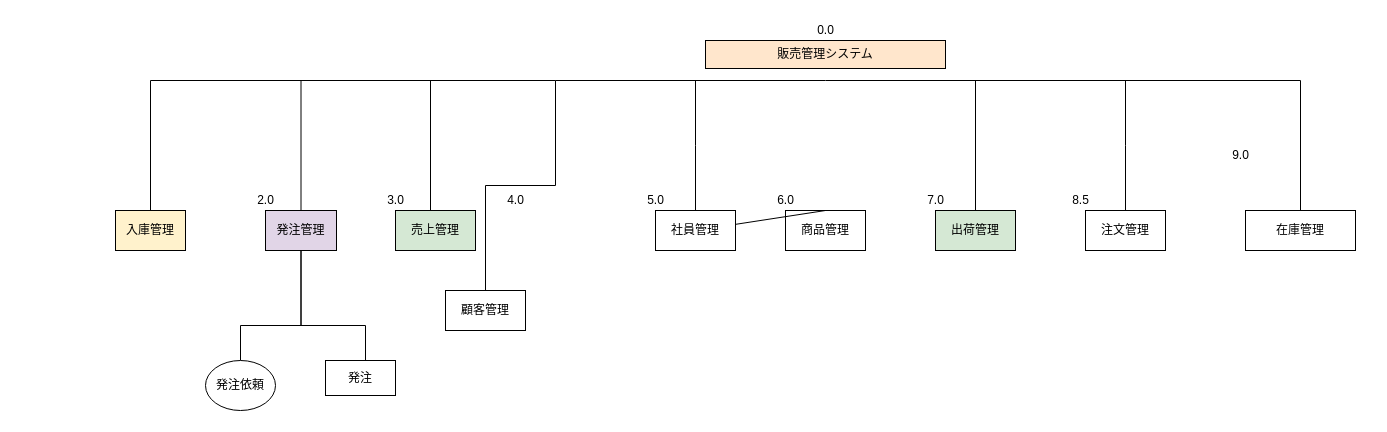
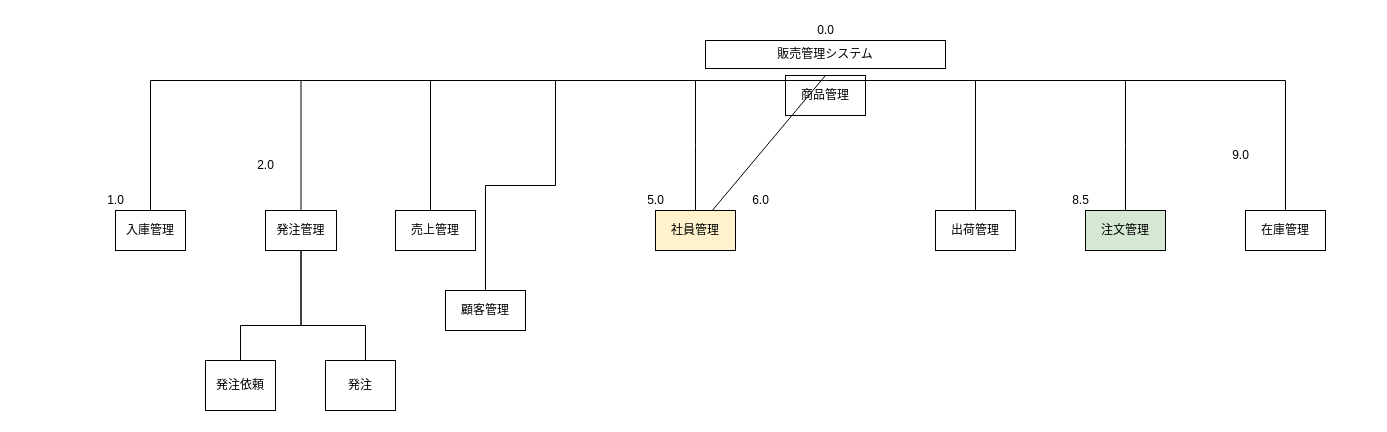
  <mxCell id="0" />
  <mxCell id="1" parent="0" />
- <mxCell id="2" value="商品管理" style="rounded=0;whiteSpace=wrap;html=1;" parent="1" vertex="1"><mxGeometry x="785" y="210" width="80" height="40" as="geometry" /></mxCell>
+ <mxCell id="2" value="商品管理" style="rounded=0;whiteSpace=wrap;html=1;" parent="1" vertex="1"><mxGeometry x="785" y="75" width="80" height="40" as="geometry" /></mxCell>
  <mxCell id="3" value="" style="endArrow=none;html=1;exitX=0.5;exitY=0;exitDx=0;exitDy=0;" parent="1" source="2" target="6" edge="1"><mxGeometry width="50" height="50" relative="1" as="geometry"><mxPoint x="775" y="210" as="sourcePoint" /><mxPoint x="825" y="70" as="targetPoint" /></mxGeometry></mxCell>
- <mxCell id="4" value="販売管理システム" style="rounded=0;whiteSpace=wrap;html=1;fillColor=#ffe6cc;" parent="1" vertex="1"><mxGeometry x="705" y="40" width="240" height="28" as="geometry" /></mxCell>
+ <mxCell id="4" value="販売管理システム" style="rounded=0;whiteSpace=wrap;html=1;" parent="1" vertex="1"><mxGeometry x="705" y="40" width="240" height="28" as="geometry" /></mxCell>
  <mxCell id="5" value="" style="endArrow=none;html=1;" parent="1" edge="1"><mxGeometry width="50" height="50" relative="1" as="geometry"><mxPoint x="975" y="210" as="sourcePoint" /><mxPoint x="975" y="80" as="targetPoint" /><Array as="points" /></mxGeometry></mxCell>
- <mxCell id="6" value="社員管理" style="whiteSpace=wrap;html=1;align=center;verticalAlign=middle;container=1;recursiveResize=0;treeFolding=1;treeMoving=1;rounded=0;" parent="1" vertex="1"><mxGeometry x="655" y="210" width="80" height="40" as="geometry" /></mxCell>
+ <mxCell id="6" value="社員管理" style="whiteSpace=wrap;html=1;align=center;verticalAlign=middle;container=1;recursiveResize=0;treeFolding=1;treeMoving=1;rounded=0;fillColor=#fff2cc;" parent="1" vertex="1"><mxGeometry x="655" y="210" width="80" height="40" as="geometry" /></mxCell>
  <mxCell id="7" value="" style="edgeStyle=elbowEdgeStyle;elbow=vertical;startArrow=none;endArrow=none;rounded=0;" parent="1" target="6" edge="1"><mxGeometry relative="1" as="geometry"><mxPoint x="695" y="80" as="sourcePoint" /></mxGeometry></mxCell>
- <mxCell id="8" value="出荷管理" style="rounded=0;whiteSpace=wrap;html=1;fillColor=#d5e8d4;" parent="1" vertex="1"><mxGeometry x="935" y="210" width="80" height="40" as="geometry" /></mxCell>
- <mxCell id="9" value="在庫管理" style="whiteSpace=wrap;html=1;align=center;verticalAlign=middle;container=1;recursiveResize=0;treeFolding=1;treeMoving=1;rounded=0;" parent="1" vertex="1"><mxGeometry x="1245" y="210" width="110" height="40" as="geometry" /></mxCell>
+ <mxCell id="8" value="出荷管理" style="rounded=0;whiteSpace=wrap;html=1;" parent="1" vertex="1"><mxGeometry x="935" y="210" width="80" height="40" as="geometry" /></mxCell>
+ <mxCell id="9" value="在庫管理" style="whiteSpace=wrap;html=1;align=center;verticalAlign=middle;container=1;recursiveResize=0;treeFolding=1;treeMoving=1;rounded=0;" parent="1" vertex="1"><mxGeometry x="1245" y="210" width="80" height="40" as="geometry" /></mxCell>
  <mxCell id="10" value="" style="edgeStyle=elbowEdgeStyle;elbow=vertical;startArrow=none;endArrow=none;rounded=0;entryX=0.5;entryY=0;entryDx=0;entryDy=0;" parent="1" target="9" edge="1"><mxGeometry relative="1" as="geometry"><mxPoint x="1095" y="80" as="sourcePoint" /><Array as="points"><mxPoint x="1245" y="80" /><mxPoint x="1365" y="80" /><mxPoint x="1145" y="80" /><mxPoint x="1255" y="80" /></Array></mxGeometry></mxCell>
  <mxCell id="11" value="顧客管理" style="whiteSpace=wrap;html=1;align=center;verticalAlign=middle;container=1;recursiveResize=0;treeFolding=1;treeMoving=1;rounded=0;" parent="1" vertex="1"><mxGeometry x="445" y="290" width="80" height="40" as="geometry" /></mxCell>
  <mxCell id="12" value="" style="edgeStyle=elbowEdgeStyle;elbow=vertical;startArrow=none;endArrow=none;rounded=0;" parent="1" target="11" edge="1"><mxGeometry relative="1" as="geometry"><mxPoint x="555" y="80" as="sourcePoint" /></mxGeometry></mxCell>
  <mxCell id="13" value="" style="endArrow=none;html=1;" parent="1" edge="1"><mxGeometry width="50" height="50" relative="1" as="geometry"><mxPoint x="555" y="80" as="sourcePoint" /><mxPoint x="825" y="80" as="targetPoint" /><Array as="points" /></mxGeometry></mxCell>
  <mxCell id="14" value="" style="endArrow=none;html=1;" parent="1" edge="1"><mxGeometry width="50" height="50" relative="1" as="geometry"><mxPoint x="825" y="80" as="sourcePoint" /><mxPoint x="1105" y="80" as="targetPoint" /></mxGeometry></mxCell>
- <mxCell id="15" value="注文管理" style="whiteSpace=wrap;html=1;align=center;verticalAlign=middle;container=1;recursiveResize=0;treeFolding=1;treeMoving=1;rounded=0;" parent="1" vertex="1"><mxGeometry x="1085" y="210" width="80" height="40" as="geometry" /></mxCell>
+ <mxCell id="15" value="注文管理" style="whiteSpace=wrap;html=1;align=center;verticalAlign=middle;container=1;recursiveResize=0;treeFolding=1;treeMoving=1;rounded=0;fillColor=#d5e8d4;" parent="1" vertex="1"><mxGeometry x="1085" y="210" width="80" height="40" as="geometry" /></mxCell>
  <mxCell id="16" value="" style="edgeStyle=elbowEdgeStyle;elbow=vertical;startArrow=none;endArrow=none;rounded=0;" parent="1" target="15" edge="1"><mxGeometry relative="1" as="geometry"><mxPoint x="1125" y="80" as="sourcePoint" /></mxGeometry></mxCell>
- <mxCell id="17" value="&lt;font style=&quot;vertical-align: inherit&quot;&gt;&lt;font style=&quot;vertical-align: inherit&quot;&gt;発注管理&lt;/font&gt;&lt;/font&gt;" style="whiteSpace=wrap;html=1;align=center;verticalAlign=middle;container=1;recursiveResize=0;treeFolding=1;treeMoving=1;fillColor=#e1d5e7;" parent="1" vertex="1"><mxGeometry x="265" y="210" width="71" height="40" as="geometry" /></mxCell>
+ <mxCell id="17" value="&lt;font style=&quot;vertical-align: inherit&quot;&gt;&lt;font style=&quot;vertical-align: inherit&quot;&gt;発注管理&lt;/font&gt;&lt;/font&gt;" style="whiteSpace=wrap;html=1;align=center;verticalAlign=middle;container=1;recursiveResize=0;treeFolding=1;treeMoving=1;" parent="1" vertex="1"><mxGeometry x="265" y="210" width="71" height="40" as="geometry" /></mxCell>
  <mxCell id="18" value="" style="edgeStyle=elbowEdgeStyle;elbow=vertical;startArrow=none;endArrow=none;rounded=0;" parent="1" target="17" edge="1"><mxGeometry relative="1" as="geometry"><mxPoint x="435" y="80" as="sourcePoint" /><Array as="points"><mxPoint x="261" y="80" /></Array></mxGeometry></mxCell>
  <mxCell id="19" value="" style="edgeStyle=elbowEdgeStyle;elbow=vertical;startArrow=none;endArrow=none;rounded=0;" parent="1" edge="1"><mxGeometry relative="1" as="geometry"><mxPoint x="555" y="80" as="sourcePoint" /><mxPoint x="430" y="210" as="targetPoint" /><Array as="points"><mxPoint x="430" y="80" /></Array></mxGeometry></mxCell>
- <mxCell id="20" value="入庫管理" style="whiteSpace=wrap;html=1;align=center;verticalAlign=middle;container=1;recursiveResize=0;treeFolding=1;treeMoving=1;fillColor=#fff2cc;" parent="1" vertex="1"><mxGeometry x="115" y="210" width="70" height="40" as="geometry" /></mxCell>
+ <mxCell id="20" value="入庫管理" style="whiteSpace=wrap;html=1;align=center;verticalAlign=middle;container=1;recursiveResize=0;treeFolding=1;treeMoving=1;" parent="1" vertex="1"><mxGeometry x="115" y="210" width="70" height="40" as="geometry" /></mxCell>
  <mxCell id="21" value="" style="edgeStyle=elbowEdgeStyle;elbow=vertical;startArrow=none;endArrow=none;rounded=0;" parent="1" target="20" edge="1"><mxGeometry relative="1" as="geometry"><mxPoint x="325" y="80" as="sourcePoint" /><Array as="points"><mxPoint x="295" y="80" /><mxPoint x="235" y="80" /><mxPoint x="20" y="80" /></Array></mxGeometry></mxCell>
  <mxCell id="22" value="" style="edgeStyle=orthogonalEdgeStyle;startArrow=none;endArrow=none;rounded=0;targetPortConstraint=eastwest;sourcePortConstraint=northsouth;" parent="1" target="24" edge="1"><mxGeometry relative="1" as="geometry"><mxPoint x="300.5" y="250" as="sourcePoint" /><Array as="points"><mxPoint x="301" y="325" /></Array></mxGeometry></mxCell>
  <mxCell id="23" value="" style="edgeStyle=orthogonalEdgeStyle;startArrow=none;endArrow=none;rounded=0;targetPortConstraint=eastwest;sourcePortConstraint=northsouth;entryX=0;entryY=0.5;entryDx=0;entryDy=0;" parent="1" target="25" edge="1"><mxGeometry relative="1" as="geometry"><mxPoint x="300.5" y="250" as="sourcePoint" /><mxPoint x="301" y="290" as="targetPoint" /><Array as="points"><mxPoint x="301" y="325" /><mxPoint x="365" y="325" /><mxPoint x="365" y="385" /></Array></mxGeometry></mxCell>
- <mxCell id="24" value="発注依頼" style="ellipse;whiteSpace=wrap;html=1;align=center;verticalAlign=middle;container=1;recursiveResize=0;treeFolding=1;treeMoving=1;" parent="1" vertex="1"><mxGeometry x="205" y="360" width="70" height="50" as="geometry" /></mxCell>
- <mxCell id="25" value="発注" style="whiteSpace=wrap;html=1;align=center;verticalAlign=middle;container=1;recursiveResize=0;treeFolding=1;treeMoving=1;" parent="1" vertex="1"><mxGeometry x="325" y="360" width="70" height="35" as="geometry" /></mxCell>
+ <mxCell id="24" value="発注依頼" style="whiteSpace=wrap;html=1;align=center;verticalAlign=middle;container=1;recursiveResize=0;treeFolding=1;treeMoving=1;" parent="1" vertex="1"><mxGeometry x="205" y="360" width="70" height="50" as="geometry" /></mxCell>
+ <mxCell id="25" value="発注" style="whiteSpace=wrap;html=1;align=center;verticalAlign=middle;container=1;recursiveResize=0;treeFolding=1;treeMoving=1;" parent="1" vertex="1"><mxGeometry x="325" y="360" width="70" height="50" as="geometry" /></mxCell>
+ <mxCell id="26" value="1.0" style="text;html=1;resizable=0;autosize=1;align=center;verticalAlign=middle;points=[];fillColor=none;strokeColor=none;rounded=0;" parent="1" vertex="1"><mxGeometry x="100" y="190" width="30" height="20" as="geometry" /></mxCell>
  <mxCell id="27" value="0.0" style="text;html=1;resizable=0;autosize=1;align=center;verticalAlign=middle;points=[];fillColor=none;strokeColor=none;rounded=0;" parent="1" vertex="1"><mxGeometry x="810" y="20" width="30" height="20" as="geometry" /></mxCell>
- <mxCell id="28" value="2.0" style="text;html=1;resizable=0;autosize=1;align=center;verticalAlign=middle;points=[];fillColor=none;strokeColor=none;rounded=0;" parent="1" vertex="1"><mxGeometry x="250" y="190" width="30" height="20" as="geometry" /></mxCell>
- <mxCell id="29" value="3.0" style="text;html=1;resizable=0;autosize=1;align=center;verticalAlign=middle;points=[];fillColor=none;strokeColor=none;rounded=0;" parent="1" vertex="1"><mxGeometry x="380" y="190" width="30" height="20" as="geometry" /></mxCell>
- <mxCell id="30" value="4.0" style="text;html=1;resizable=0;autosize=1;align=center;verticalAlign=middle;points=[];fillColor=none;strokeColor=none;rounded=0;" parent="1" vertex="1"><mxGeometry x="500" y="190" width="30" height="20" as="geometry" /></mxCell>
+ <mxCell id="28" value="2.0" style="text;html=1;resizable=0;autosize=1;align=center;verticalAlign=middle;points=[];fillColor=none;strokeColor=none;rounded=0;" parent="1" vertex="1"><mxGeometry x="250" y="155" width="30" height="20" as="geometry" /></mxCell>
  <mxCell id="31" value="5.0" style="text;html=1;resizable=0;autosize=1;align=center;verticalAlign=middle;points=[];fillColor=none;strokeColor=none;rounded=0;" parent="1" vertex="1"><mxGeometry x="640" y="190" width="30" height="20" as="geometry" /></mxCell>
- <mxCell id="32" value="6.0" style="text;html=1;resizable=0;autosize=1;align=center;verticalAlign=middle;points=[];fillColor=none;strokeColor=none;rounded=0;" parent="1" vertex="1"><mxGeometry x="770" y="190" width="30" height="20" as="geometry" /></mxCell>
- <mxCell id="33" value="7.0" style="text;html=1;resizable=0;autosize=1;align=center;verticalAlign=middle;points=[];fillColor=none;strokeColor=none;rounded=0;" parent="1" vertex="1"><mxGeometry x="920" y="190" width="30" height="20" as="geometry" /></mxCell>
+ <mxCell id="32" value="6.0" style="text;html=1;resizable=0;autosize=1;align=center;verticalAlign=middle;points=[];fillColor=none;strokeColor=none;rounded=0;" parent="1" vertex="1"><mxGeometry x="745" y="190" width="30" height="20" as="geometry" /></mxCell>
  <mxCell id="34" value="8.5" style="text;html=1;resizable=0;autosize=1;align=center;verticalAlign=middle;points=[];fillColor=none;strokeColor=none;rounded=0;" parent="1" vertex="1"><mxGeometry x="1065" y="190" width="30" height="20" as="geometry" /></mxCell>
  <mxCell id="35" value="9.0" style="text;html=1;resizable=0;autosize=1;align=center;verticalAlign=middle;points=[];fillColor=none;strokeColor=none;rounded=0;" parent="1" vertex="1"><mxGeometry x="1225" y="145" width="30" height="20" as="geometry" /></mxCell>
- <mxCell id="36" value="売上管理" style="whiteSpace=wrap;html=1;align=center;verticalAlign=middle;container=1;recursiveResize=0;treeFolding=1;treeMoving=1;rounded=0;fillColor=#d5e8d4;" parent="1" vertex="1"><mxGeometry x="395" y="210" width="80" height="40" as="geometry" /></mxCell>
+ <mxCell id="36" value="売上管理" style="whiteSpace=wrap;html=1;align=center;verticalAlign=middle;container=1;recursiveResize=0;treeFolding=1;treeMoving=1;rounded=0;" parent="1" vertex="1"><mxGeometry x="395" y="210" width="80" height="40" as="geometry" /></mxCell>
